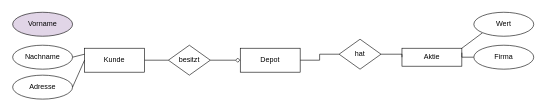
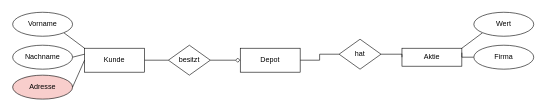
  <mxCell id="0" />
  <mxCell id="1" parent="0" />
  <mxCell id="2" style="edgeStyle=orthogonalEdgeStyle;rounded=0;orthogonalLoop=1;jettySize=auto;html=1;exitX=1;exitY=0.5;exitDx=0;exitDy=0;entryX=0;entryY=0.5;entryDx=0;entryDy=0;endArrow=none;endFill=0;" edge="1" parent="1" source="3" target="8"><mxGeometry relative="1" as="geometry" /></mxCell>
  <mxCell id="3" value="Kunde" style="whiteSpace=wrap;html=1;align=center;" vertex="1" parent="1"><mxGeometry x="140" y="80" width="100" height="40" as="geometry" /></mxCell>
  <mxCell id="4" value="Aktie" style="whiteSpace=wrap;html=1;align=center;" vertex="1" parent="1"><mxGeometry x="670" y="80" width="100" height="30" as="geometry" /></mxCell>
  <mxCell id="5" style="edgeStyle=orthogonalEdgeStyle;rounded=0;orthogonalLoop=1;jettySize=auto;html=1;exitX=1;exitY=0.5;exitDx=0;exitDy=0;entryX=0;entryY=0.5;entryDx=0;entryDy=0;endArrow=none;endFill=0;" edge="1" parent="1" source="6" target="10"><mxGeometry relative="1" as="geometry" /></mxCell>
  <mxCell id="6" value="&lt;div&gt;Depot&lt;/div&gt;" style="whiteSpace=wrap;html=1;align=center;" vertex="1" parent="1"><mxGeometry x="400" y="80" width="100" height="40" as="geometry" /></mxCell>
  <mxCell id="7" style="edgeStyle=orthogonalEdgeStyle;rounded=0;orthogonalLoop=1;jettySize=auto;html=1;exitX=1;exitY=0.5;exitDx=0;exitDy=0;entryX=0;entryY=0.5;entryDx=0;entryDy=0;endArrow=diamond;endFill=0;" edge="1" parent="1" source="8" target="6"><mxGeometry relative="1" as="geometry" /></mxCell>
  <mxCell id="8" value="besitzt" style="shape=rhombus;perimeter=rhombusPerimeter;whiteSpace=wrap;html=1;align=center;" vertex="1" parent="1"><mxGeometry x="280" y="75" width="70" height="50" as="geometry" /></mxCell>
  <mxCell id="9" style="edgeStyle=orthogonalEdgeStyle;rounded=0;orthogonalLoop=1;jettySize=auto;html=1;exitX=1;exitY=0.5;exitDx=0;exitDy=0;entryX=0;entryY=0.5;entryDx=0;entryDy=0;endArrow=none;endFill=0;" edge="1" parent="1" source="10" target="4"><mxGeometry relative="1" as="geometry" /></mxCell>
  <mxCell id="10" value="&lt;div&gt;hat&lt;/div&gt;" style="shape=rhombus;perimeter=rhombusPerimeter;whiteSpace=wrap;html=1;align=center;" vertex="1" parent="1"><mxGeometry x="565" y="65" width="70" height="50" as="geometry" /></mxCell>
- <mxCell id="12" value="Vorname" style="ellipse;whiteSpace=wrap;html=1;align=center;fillColor=#e1d5e7;" vertex="1" parent="1"><mxGeometry x="20" y="20" width="100" height="40" as="geometry" /></mxCell>
+ <mxCell id="11" style="rounded=0;orthogonalLoop=1;jettySize=auto;html=1;exitX=1;exitY=1;exitDx=0;exitDy=0;entryX=0;entryY=0;entryDx=0;entryDy=0;endArrow=none;endFill=0;" edge="1" parent="1" source="12" target="3"><mxGeometry relative="1" as="geometry" /></mxCell>
+ <mxCell id="12" value="Vorname" style="ellipse;whiteSpace=wrap;html=1;align=center;" vertex="1" parent="1"><mxGeometry x="20" y="20" width="100" height="40" as="geometry" /></mxCell>
  <mxCell id="13" style="rounded=0;orthogonalLoop=1;jettySize=auto;html=1;exitX=1;exitY=0.5;exitDx=0;exitDy=0;entryX=0;entryY=0.25;entryDx=0;entryDy=0;endArrow=none;endFill=0;" edge="1" parent="1" source="14" target="3"><mxGeometry relative="1" as="geometry" /></mxCell>
  <mxCell id="14" value="&lt;div&gt;Nachname&lt;/div&gt;" style="ellipse;whiteSpace=wrap;html=1;align=center;" vertex="1" parent="1"><mxGeometry x="20" y="75" width="100" height="40" as="geometry" /></mxCell>
- <mxCell id="15" value="Adresse" style="ellipse;whiteSpace=wrap;html=1;align=center;" vertex="1" parent="1"><mxGeometry x="20" y="125" width="100" height="40" as="geometry" /></mxCell>
+ <mxCell id="15" value="Adresse" style="ellipse;whiteSpace=wrap;html=1;align=center;fillColor=#f8cecc;" vertex="1" parent="1"><mxGeometry x="20" y="125" width="100" height="40" as="geometry" /></mxCell>
  <mxCell id="16" style="rounded=0;orthogonalLoop=1;jettySize=auto;html=1;exitX=1;exitY=0.5;exitDx=0;exitDy=0;entryX=0;entryY=0.5;entryDx=0;entryDy=0;endArrow=none;endFill=0;" edge="1" parent="1" target="3"><mxGeometry relative="1" as="geometry"><mxPoint x="120" y="145" as="sourcePoint" /><mxPoint x="140" y="120" as="targetPoint" /></mxGeometry></mxCell>
  <mxCell id="17" style="rounded=0;orthogonalLoop=1;jettySize=auto;html=1;exitX=0;exitY=1;exitDx=0;exitDy=0;entryX=1;entryY=0;entryDx=0;entryDy=0;endArrow=none;endFill=0;" edge="1" parent="1" source="18" target="4"><mxGeometry relative="1" as="geometry" /></mxCell>
  <mxCell id="18" value="Wert" style="ellipse;whiteSpace=wrap;html=1;align=center;" vertex="1" parent="1"><mxGeometry x="790" y="20" width="100" height="40" as="geometry" /></mxCell>
  <mxCell id="19" style="edgeStyle=orthogonalEdgeStyle;rounded=0;orthogonalLoop=1;jettySize=auto;html=1;exitX=0;exitY=0.5;exitDx=0;exitDy=0;entryX=1;entryY=0.25;entryDx=0;entryDy=0;endArrow=none;endFill=0;" edge="1" parent="1" source="20" target="4"><mxGeometry relative="1" as="geometry" /></mxCell>
  <mxCell id="20" value="Firma" style="ellipse;whiteSpace=wrap;html=1;align=center;" vertex="1" parent="1"><mxGeometry x="790" y="75" width="100" height="40" as="geometry" /></mxCell>
